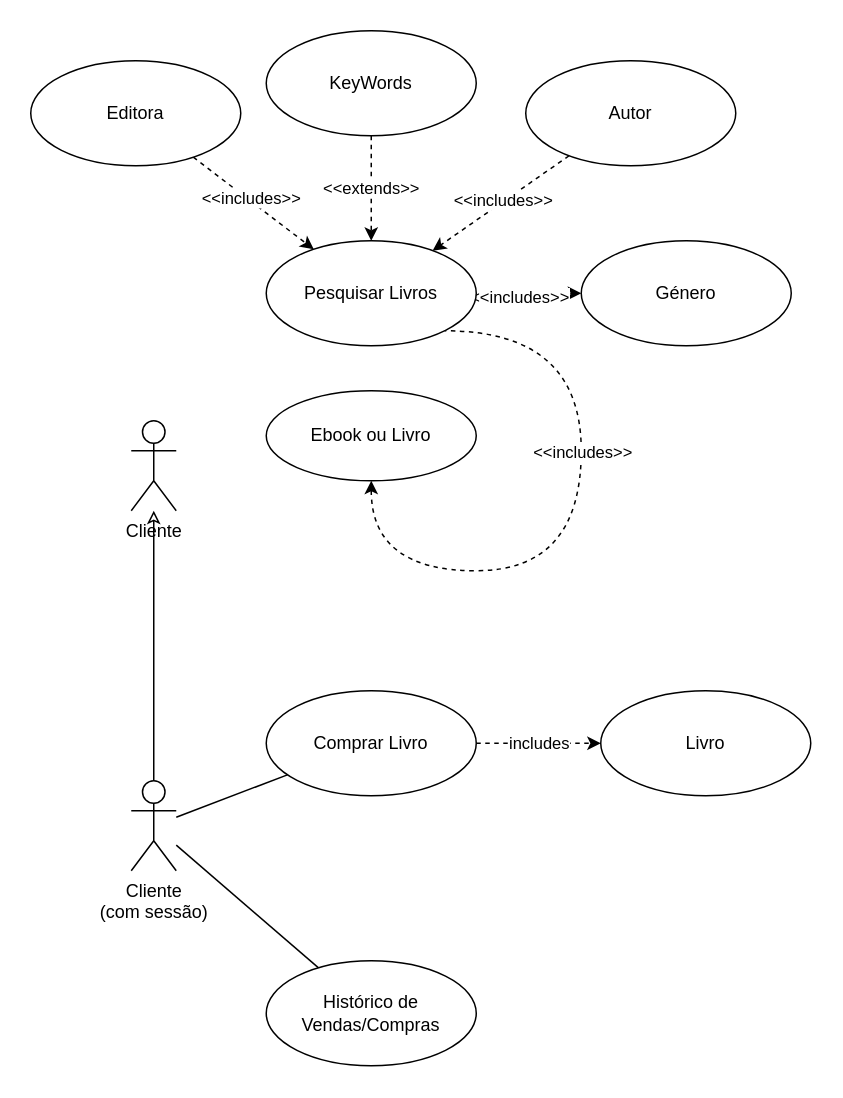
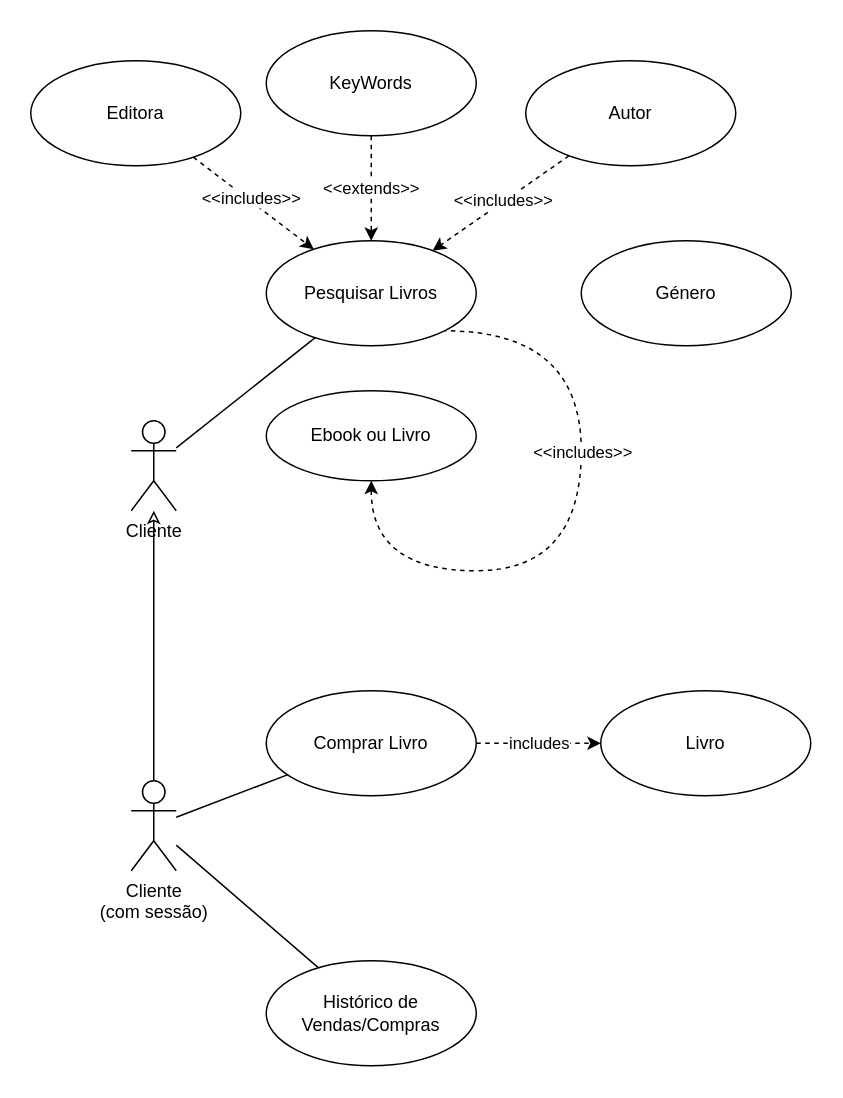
  <mxCell id="0" />
  <mxCell id="1" parent="0" />
  <mxCell id="2" value="Cliente" style="shape=umlActor;verticalLabelPosition=bottom;verticalAlign=top;html=1;outlineConnect=0;" vertex="1" parent="1"><mxGeometry x="87" y="280" width="30" height="60" as="geometry" /></mxCell>
- <mxCell id="4" style="rounded=0;orthogonalLoop=1;jettySize=auto;html=1;startArrow=none;startFill=0;endArrow=classic;endFill=1;dashed=1;" edge="1" parent="1" source="6" target="10"><mxGeometry relative="1" as="geometry" /></mxCell>
- <mxCell id="5" value="&amp;lt;&amp;lt;includes&amp;gt;&amp;gt;" style="edgeLabel;html=1;align=center;verticalAlign=middle;resizable=0;points=[];" vertex="1" connectable="0" parent="4"><mxGeometry x="-0.192" y="-2" relative="1" as="geometry"><mxPoint as="offset" /></mxGeometry></mxCell>
+ <mxCell id="3" style="rounded=0;orthogonalLoop=1;jettySize=auto;html=1;endArrow=none;endFill=0;" edge="1" parent="1" source="6" target="2"><mxGeometry relative="1" as="geometry" /></mxCell>
  <mxCell id="6" value="Pesquisar Livros" style="ellipse;whiteSpace=wrap;html=1;" vertex="1" parent="1"><mxGeometry x="177" y="160" width="140" height="70" as="geometry" /></mxCell>
  <mxCell id="7" style="rounded=0;orthogonalLoop=1;jettySize=auto;html=1;endArrow=none;endFill=0;" edge="1" parent="1" source="9" target="13"><mxGeometry relative="1" as="geometry" /></mxCell>
  <mxCell id="8" value="includes" style="rounded=0;orthogonalLoop=1;jettySize=auto;html=1;dashed=1;" edge="1" parent="1" source="9" target="11"><mxGeometry relative="1" as="geometry" /></mxCell>
  <mxCell id="9" value="Comprar Livro" style="ellipse;whiteSpace=wrap;html=1;" vertex="1" parent="1"><mxGeometry x="177" y="460" width="140" height="70" as="geometry" /></mxCell>
  <mxCell id="10" value="Género" style="ellipse;whiteSpace=wrap;html=1;" vertex="1" parent="1"><mxGeometry x="387" y="160" width="140" height="70" as="geometry" /></mxCell>
  <mxCell id="11" value="Livro" style="ellipse;whiteSpace=wrap;html=1;" vertex="1" parent="1"><mxGeometry x="400" y="460" width="140" height="70" as="geometry" /></mxCell>
  <mxCell id="12" style="edgeStyle=orthogonalEdgeStyle;rounded=0;orthogonalLoop=1;jettySize=auto;html=1;endArrow=classic;endFill=0;" edge="1" parent="1" source="13" target="2"><mxGeometry relative="1" as="geometry" /></mxCell>
  <mxCell id="13" value="Cliente&lt;br&gt;(com sessão)" style="shape=umlActor;verticalLabelPosition=bottom;verticalAlign=top;html=1;outlineConnect=0;" vertex="1" parent="1"><mxGeometry x="87" y="520" width="30" height="60" as="geometry" /></mxCell>
  <mxCell id="14" style="rounded=0;orthogonalLoop=1;jettySize=auto;html=1;endArrow=none;endFill=0;" edge="1" parent="1" source="15" target="13"><mxGeometry relative="1" as="geometry" /></mxCell>
  <mxCell id="15" value="Histórico de Vendas/Compras" style="ellipse;whiteSpace=wrap;html=1;" vertex="1" parent="1"><mxGeometry x="177" y="640" width="140" height="70" as="geometry" /></mxCell>
  <mxCell id="16" value="&amp;lt;&amp;lt;extends&amp;gt;&amp;gt;" style="rounded=0;orthogonalLoop=1;jettySize=auto;html=1;dashed=1;" edge="1" parent="1" source="17" target="6"><mxGeometry relative="1" as="geometry" /></mxCell>
  <mxCell id="17" value="KeyWords" style="ellipse;whiteSpace=wrap;html=1;" vertex="1" parent="1"><mxGeometry x="177" y="20" width="140" height="70" as="geometry" /></mxCell>
  <mxCell id="18" style="edgeStyle=orthogonalEdgeStyle;rounded=0;orthogonalLoop=1;jettySize=auto;html=1;curved=1;dashed=1;endArrow=none;endFill=0;startArrow=classic;startFill=1;" edge="1" parent="1" source="19" target="6"><mxGeometry relative="1" as="geometry"><Array as="points"><mxPoint x="387" y="380" /><mxPoint x="387" y="220" /></Array></mxGeometry></mxCell>
  <mxCell id="19" value="Ebook ou Livro" style="ellipse;whiteSpace=wrap;html=1;" vertex="1" parent="1"><mxGeometry x="177" y="260" width="140" height="60" as="geometry" /></mxCell>
  <mxCell id="20" value="&amp;lt;&amp;lt;includes&amp;gt;&amp;gt;" style="edgeLabel;html=1;align=center;verticalAlign=middle;resizable=0;points=[];" vertex="1" connectable="0" parent="1"><mxGeometry x="387.003" y="300" as="geometry" /></mxCell>
  <mxCell id="21" style="rounded=0;orthogonalLoop=1;jettySize=auto;html=1;dashed=1;" edge="1" parent="1" source="23" target="6"><mxGeometry relative="1" as="geometry" /></mxCell>
  <mxCell id="22" value="&amp;lt;&amp;lt;includes&amp;gt;&amp;gt;" style="edgeLabel;html=1;align=center;verticalAlign=middle;resizable=0;points=[];" vertex="1" connectable="0" parent="21"><mxGeometry x="-0.045" y="-1" relative="1" as="geometry"><mxPoint as="offset" /></mxGeometry></mxCell>
  <mxCell id="23" value="Autor" style="ellipse;whiteSpace=wrap;html=1;" vertex="1" parent="1"><mxGeometry x="350" y="40" width="140" height="70" as="geometry" /></mxCell>
  <mxCell id="24" style="rounded=0;orthogonalLoop=1;jettySize=auto;html=1;dashed=1;" edge="1" parent="1" source="26" target="6"><mxGeometry relative="1" as="geometry" /></mxCell>
  <mxCell id="25" value="&amp;lt;&amp;lt;includes&amp;gt;&amp;gt;" style="edgeLabel;html=1;align=center;verticalAlign=middle;resizable=0;points=[];" vertex="1" connectable="0" parent="24"><mxGeometry x="-0.079" y="2" relative="1" as="geometry"><mxPoint as="offset" /></mxGeometry></mxCell>
  <mxCell id="26" value="Editora" style="ellipse;whiteSpace=wrap;html=1;" vertex="1" parent="1"><mxGeometry x="20" y="40" width="140" height="70" as="geometry" /></mxCell>
